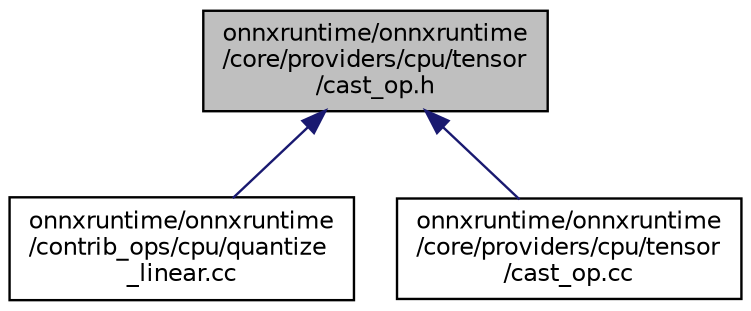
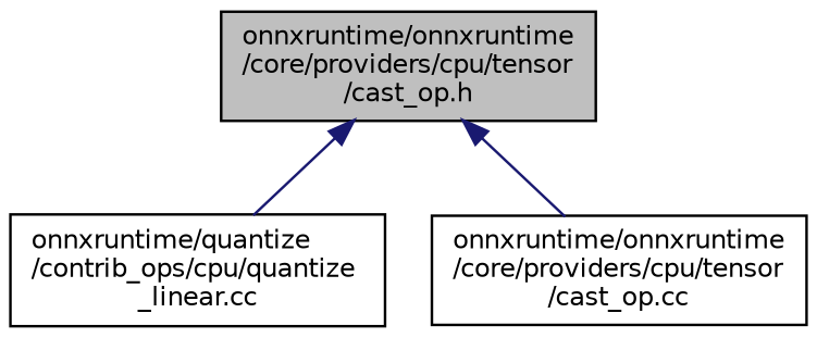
  digraph {
    node [color=black fillcolor=white fontname=Helvetica fontsize=10 shape=record style=filled]
    edge [color=midnightblue dir=back fontname=Helvetica fontsize=10 labelfontname=Helvetica labelfontsize=10 style=solid]
    n1 [fillcolor=grey75 fontcolor=black height=0.2 label="onnxruntime/onnxruntime\l/core/providers/cpu/tensor\l/cast_op.h" width=0.4]
-   n2 [height=0.2 label="onnxruntime/onnxruntime\l/contrib_ops/cpu/quantize\l_linear.cc" width=0.4]
+   n2 [height=0.2 label="onnxruntime/quantize\l/contrib_ops/cpu/quantize\l_linear.cc" width=0.4]
    n3 [height=0.2 label="onnxruntime/onnxruntime\l/core/providers/cpu/tensor\l/cast_op.cc" width=0.4]
    n1 -> n2
    n1 -> n3
  }
